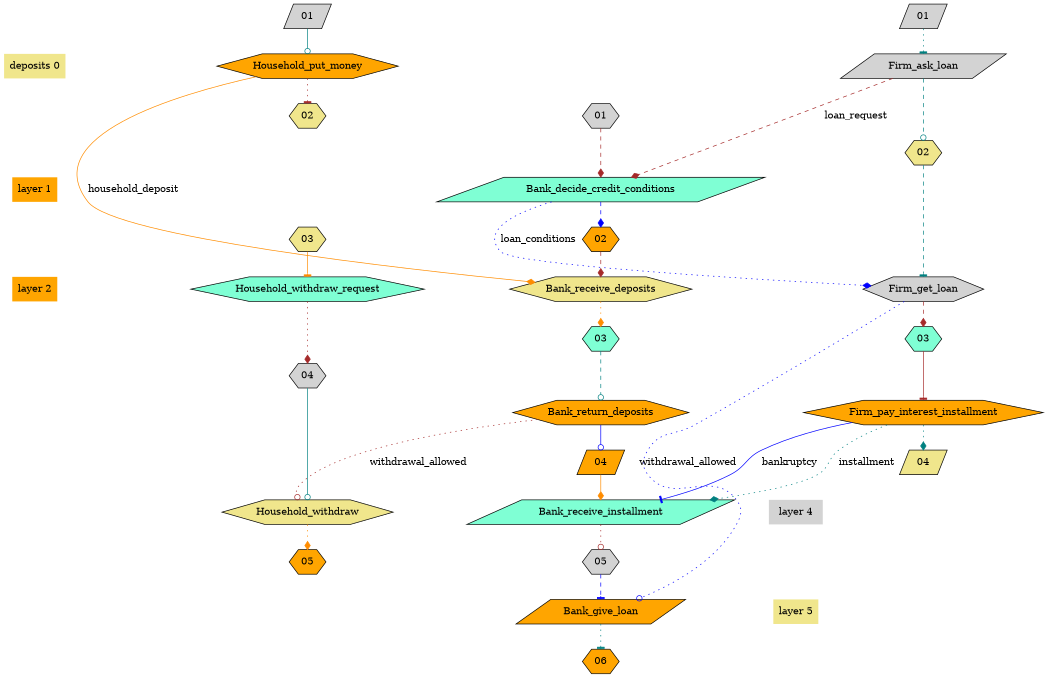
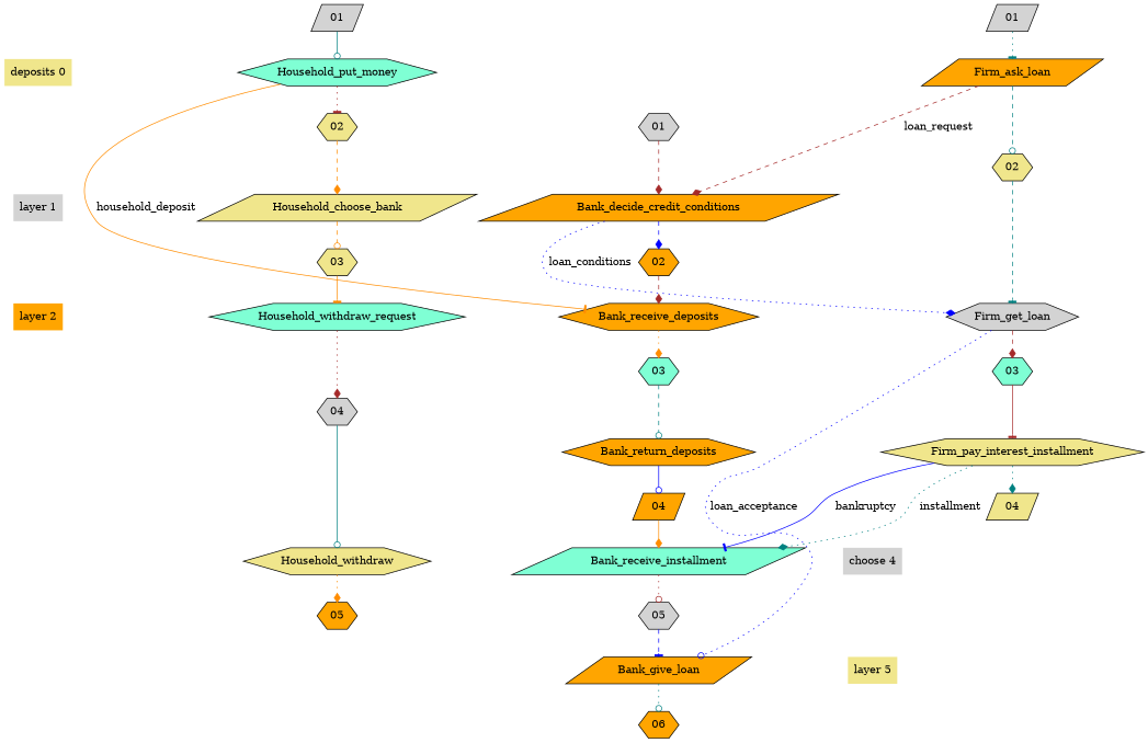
  digraph {
    rankdir=TB
    node [fillcolor=khaki shape=hexagon style=filled]
    edge [style=dotted arrowhead=diamond color=brown]
    n1 [label="deposits 0" shape=plaintext]
-   n2 [fillcolor=lightgrey label=Firm_ask_loan shape=parallelogram]
-   n3 [fillcolor=orange label=Household_put_money]
-   n4 [fillcolor=orange label="layer 1" shape=plaintext]
-   n5 [fillcolor=aquamarine label=Bank_decide_credit_conditions shape=parallelogram]
+   n2 [fillcolor=orange label=Firm_ask_loan shape=parallelogram]
+   n3 [fillcolor=aquamarine label=Household_put_money]
+   n4 [fillcolor=lightgrey label="layer 1" shape=plaintext]
+   n5 [fillcolor=orange label=Bank_decide_credit_conditions shape=parallelogram]
+   n6 [label=Household_choose_bank shape=parallelogram]
    n7 [fillcolor=orange label="layer 2" shape=plaintext]
    n8 [fillcolor=lightgrey label=Firm_get_loan]
-   n9 [label=Bank_receive_deposits]
+   n9 [fillcolor=orange label=Bank_receive_deposits]
    n10 [fillcolor=aquamarine label=Household_withdraw_request]
-   n11 [fillcolor=orange label=Firm_pay_interest_installment]
+   n11 [label=Firm_pay_interest_installment]
    n12 [fillcolor=orange label=Bank_return_deposits]
-   n13 [fillcolor=lightgrey label="layer 4" shape=plaintext]
+   n13 [fillcolor=lightgrey label="choose 4" shape=plaintext]
    n14 [fillcolor=aquamarine label=Bank_receive_installment shape=parallelogram]
    n15 [label=Household_withdraw]
    n16 [label="layer 5" shape=plaintext]
    n17 [fillcolor=orange label=Bank_give_loan shape=parallelogram]
    n18 [label=02]
    n19 [label=02]
    n20 [fillcolor=orange label=02]
    n21 [label=03]
    n22 [fillcolor=aquamarine label=03]
    n23 [fillcolor=aquamarine label=03]
    n24 [fillcolor=lightgrey label=04]
    n25 [label=04 shape=parallelogram]
    n26 [fillcolor=orange label=04 shape=parallelogram]
    n27 [fillcolor=lightgrey label=05]
    n28 [fillcolor=orange label=05]
    n29 [fillcolor=orange label=06]
    n30 [fillcolor=lightgrey label=01 shape=parallelogram]
    n31 [fillcolor=lightgrey label=01]
    n32 [fillcolor=lightgrey label=01 shape=parallelogram]
    subgraph sub_1 {
      rank=same
      n1
      n2
      n3
    }
    subgraph sub_2 {
      rank=same
      n4
      n5
+     n6
    }
    subgraph sub_3 {
      rank=same
      n7
      n8
      n9
      n10
    }
    subgraph sub_4 {
      rank=same
      n11
      n12
    }
    subgraph sub_5 {
      rank=same
      n13
      n14
      n15
    }
    subgraph sub_6 {
      rank=same
      n16
      n17
    }
    n1 -> n4 [style=invis arrowhead="" color=""]
    n2 -> n5 [constraint=false label=loan_request style=dashed]
    n2 -> n18 [arrowhead=odot color=teal style=dashed]
-   n3 -> n9 [color=darkorange constraint=false label=household_deposit style=solid]
+   n3 -> n9 [arrowhead=tee color=darkorange constraint=false label=household_deposit style=solid]
    n3 -> n19 [arrowhead=tee]
    n4 -> n7 [style=invis arrowhead="" color=""]
    n5 -> n8 [color=blue constraint=false label=loan_conditions]
    n5 -> n20 [color=blue style=dashed]
-   n8 -> n17 [arrowhead=odot color=blue constraint=false label=withdrawal_allowed]
+   n6 -> n21 [arrowhead=odot color=darkorange style=dashed]
+   n8 -> n17 [arrowhead=odot color=blue constraint=false label=loan_acceptance]
    n8 -> n22 [style=dashed]
    n9 -> n23 [color=darkorange]
    n10 -> n24
    n11 -> n14 [arrowhead=tee color=blue constraint=false label=bankruptcy style=solid]
    n11 -> n14 [color=teal constraint=false label=installment]
    n11 -> n25 [color=teal]
-   n12 -> n15 [arrowhead=odot constraint=false label=withdrawal_allowed]
    n12 -> n26 [arrowhead=odot color=blue style=solid]
    n13 -> n16 [style=invis arrowhead="" color=""]
    n14 -> n27 [arrowhead=odot]
    n15 -> n28 [color=darkorange]
-   n17 -> n29 [arrowhead=tee color=teal]
+   n17 -> n29 [arrowhead=odot color=teal]
    n18 -> n8 [arrowhead=tee color=teal style=dashed]
+   n19 -> n6 [color=darkorange style=dashed]
    n20 -> n9 [style=dashed]
    n21 -> n10 [arrowhead=tee color=darkorange style=solid]
    n22 -> n11 [arrowhead=tee style=solid]
    n23 -> n12 [arrowhead=odot color=teal style=dashed]
    n24 -> n15 [arrowhead=odot color=teal style=solid]
    n26 -> n14 [color=darkorange style=solid]
    n27 -> n17 [arrowhead=tee color=blue style=dashed]
    n30 -> n2 [arrowhead=tee color=teal]
    n31 -> n5 [style=dashed]
    n32 -> n3 [arrowhead=odot color=teal style=solid]
  }
